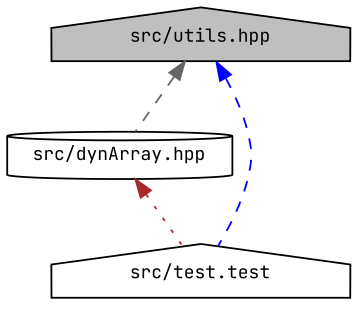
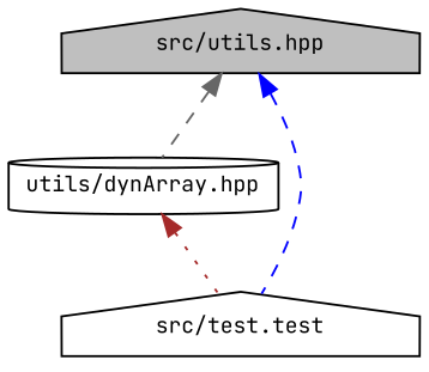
  digraph {
    fontname="JetBrains Mono"
    node [color=black fillcolor=white fontname="JetBrains Mono" fontsize=10 shape=house style=filled]
    edge [dir=back fontname="JetBrains Mono" fontsize=10 labelfontname=Helvetica labelfontsize=10 style=dashed]
    n1 [fillcolor=grey75 fontcolor=black height=0.2 label="src/utils.hpp" width=0.4]
-   n2 [height=0.2 label="src/dynArray.hpp" shape=cylinder width=0.4]
+   n2 [height=0.2 label="utils/dynArray.hpp" shape=cylinder width=0.4]
    n3 [height=0.2 label="src/test.test" width=0.4]
    n1 -> n2 [color=gray40]
    n1 -> n3 [color=blue]
    n2 -> n3 [color=brown style=dotted]
  }
